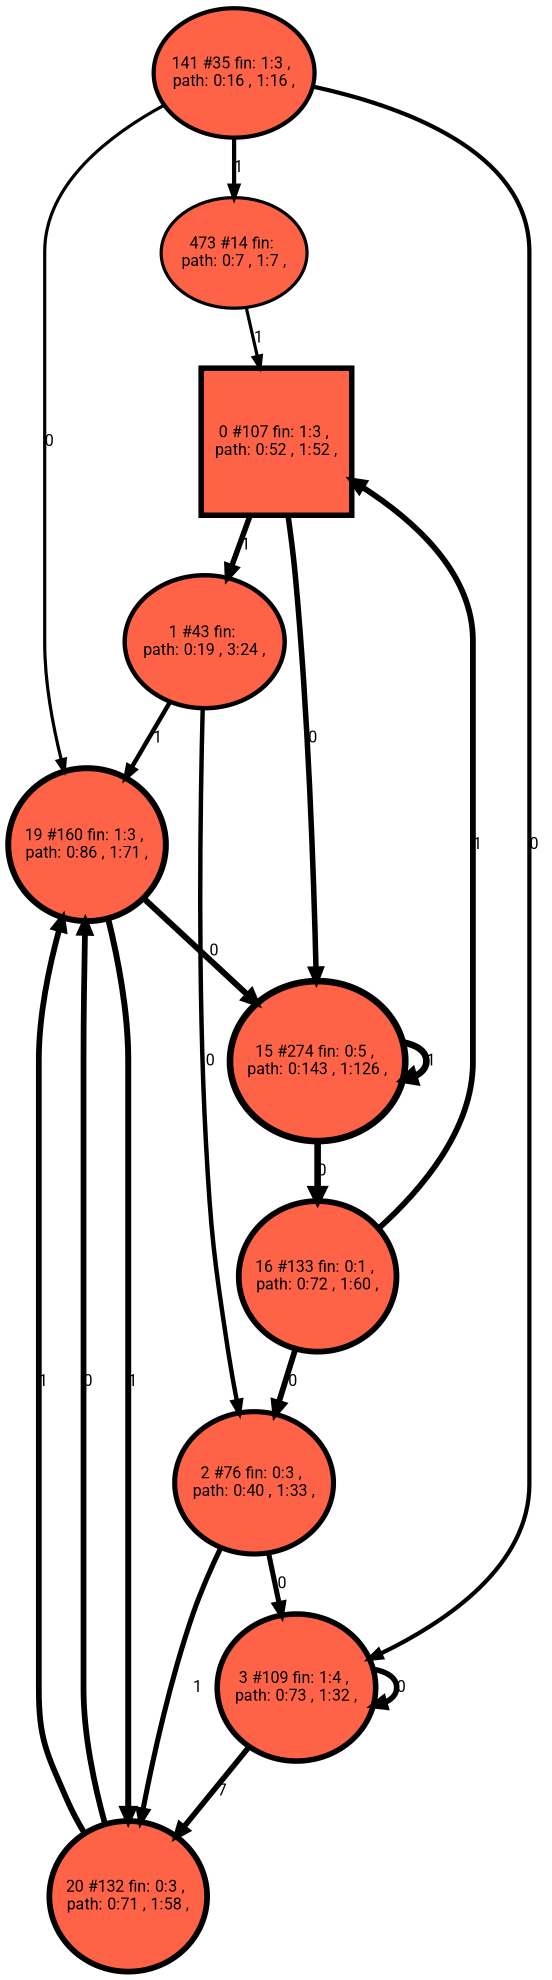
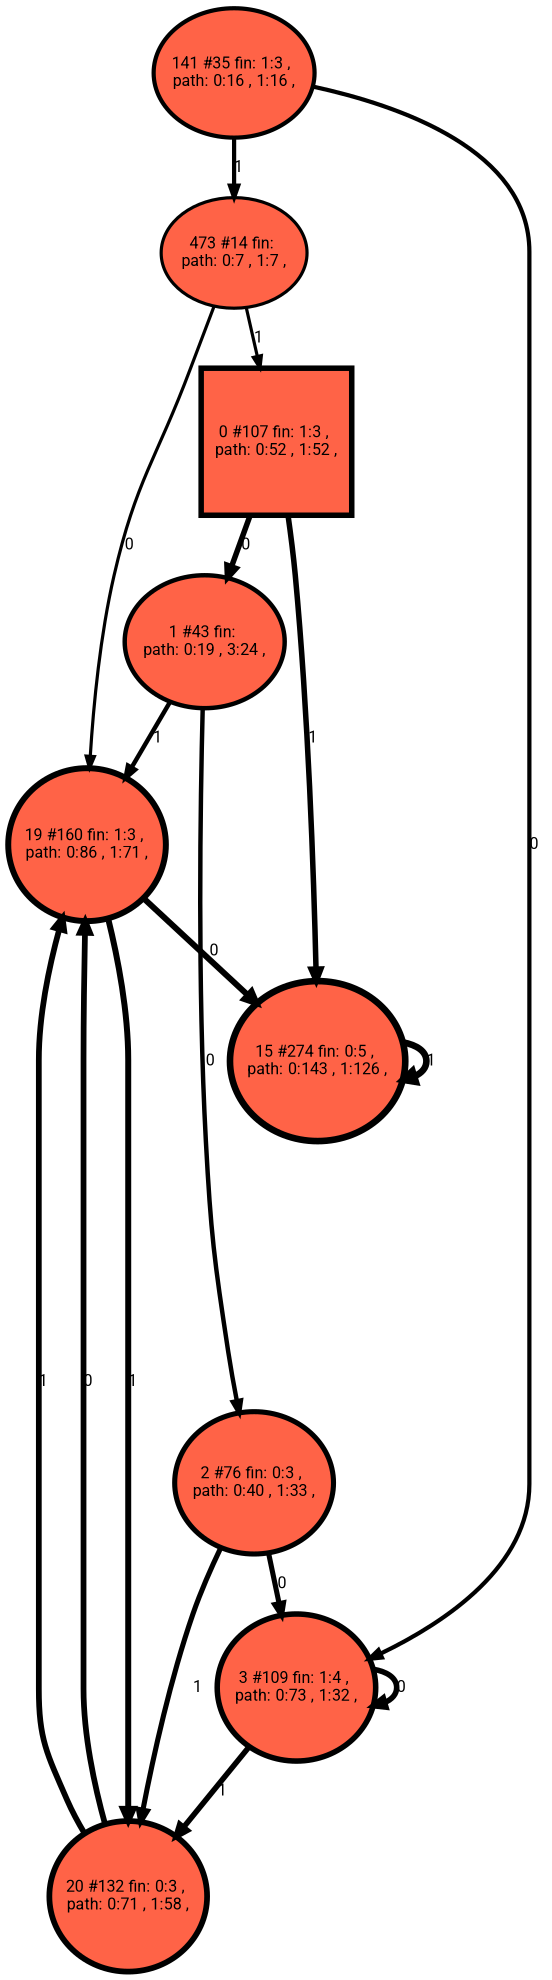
  digraph {
    fontname=Roboto
    node [fillcolor=tomato fontname=Roboto style=filled]
    edge [fontname=Roboto penwidth=4.68213]
    n1 [height=1.73733 label="0 #107 fin: 1:3 , \n path: 0:52 , 1:52 , " penwidth=4.68213 shape=box width=1.73733]
    n2 [height=1.56532 label="1 #43 fin: \n path: 0:19 , 3:24 , " penwidth=3.78419 width=1.56532]
    n3 [height=1.88961 label="15 #274 fin: 0:5 , \n path: 0:143 , 1:126 , " penwidth=5.61677 width=1.88961]
    n4 [height=1.80524 label="19 #160 fin: 1:3 , \n path: 0:86 , 1:71 , " penwidth=5.0814 width=1.80524]
    n5 [height=1.67594 label="2 #76 fin: 0:3 , \n path: 0:40 , 1:33 , " penwidth=4.34381 width=1.67594]
-   n6 [height=1.77459 label="16 #133 fin: 0:1 , \n path: 0:72 , 1:60 , " penwidth=4.89784 width=1.77459]
    n7 [height=1.77332 label="20 #132 fin: 0:3 , \n path: 0:71 , 1:58 , " penwidth=4.89035 width=1.77332]
    n8 [height=1.74055 label="3 #109 fin: 1:4 , \n path: 0:73 , 1:32 , " penwidth=4.70048 width=1.74055]
    n9 [height=1.52247 label="141 #35 fin: 1:3 , \n path: 0:16 , 1:16 , " penwidth=3.58352 width=1.52247]
    n10 [height=1.31051 label="473 #14 fin: \n path: 0:7 , 1:7 , " penwidth=2.70805 width=1.31051]
-   n1 -> n2 [label="1 "]
-   n1 -> n3 [label="0 "]
+   n1 -> n2 [label="0 "]
+   n1 -> n3 [label="1 "]
    n2 -> n4 [label="1 " penwidth=3.78419]
    n2 -> n5 [label="0 " penwidth=3.78419]
    n3 -> n3 [label="1 " penwidth=5.61677]
-   n3 -> n6 [label="0 " penwidth=5.61677]
    n4 -> n3 [label="0 " penwidth=5.0814]
    n4 -> n7 [label="1 " penwidth=5.0814]
    n5 -> n7 [label="1 " penwidth=4.34381]
    n5 -> n8 [label="0 " penwidth=4.34381]
-   n6 -> n1 [label="1 " penwidth=4.89784]
-   n6 -> n5 [label="0 " penwidth=4.89784]
    n7 -> n4 [label="1 " penwidth=4.89035]
    n7 -> n4 [label="0 " penwidth=4.89035]
-   n8 -> n7 [label="7 " penwidth=4.70048]
+   n8 -> n7 [label="1 " penwidth=4.70048]
    n8 -> n8 [label="0 " penwidth=4.70048]
    n9 -> n8 [label="0 " penwidth=3.58352]
    n9 -> n10 [label="1 " penwidth=3.58352]
    n10 -> n1 [label="1 " penwidth=2.70805]
-   n9 -> n4 [label="0 " penwidth=2.70805]
+   n10 -> n4 [label="0 " penwidth=2.70805]
  }
